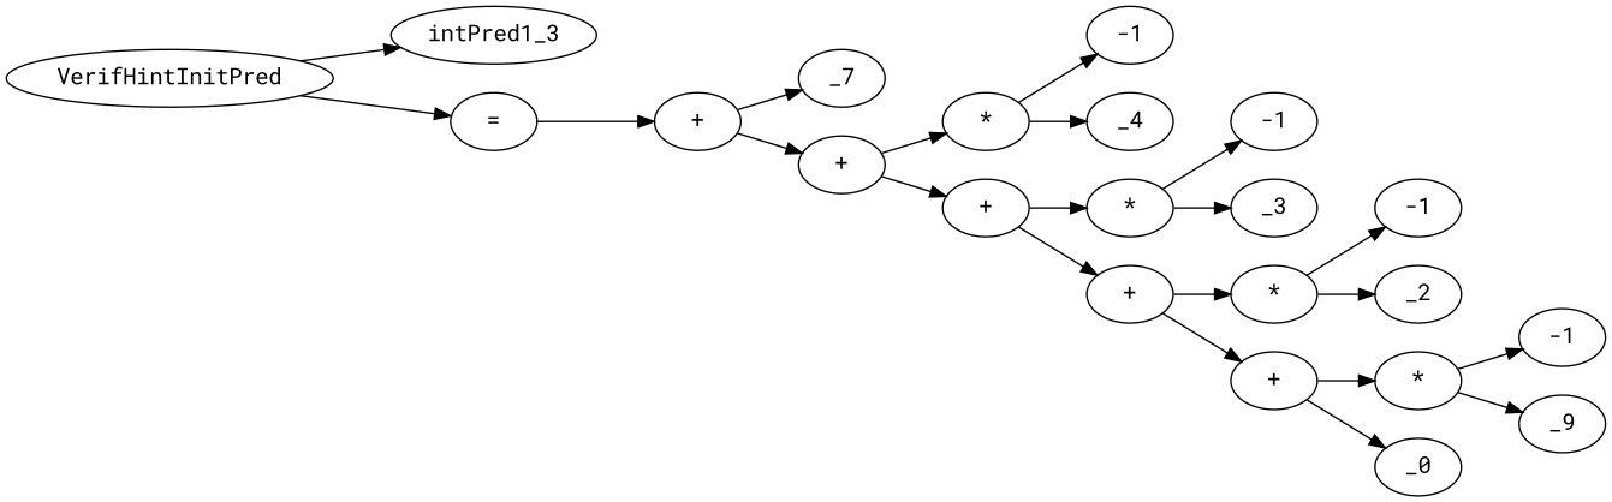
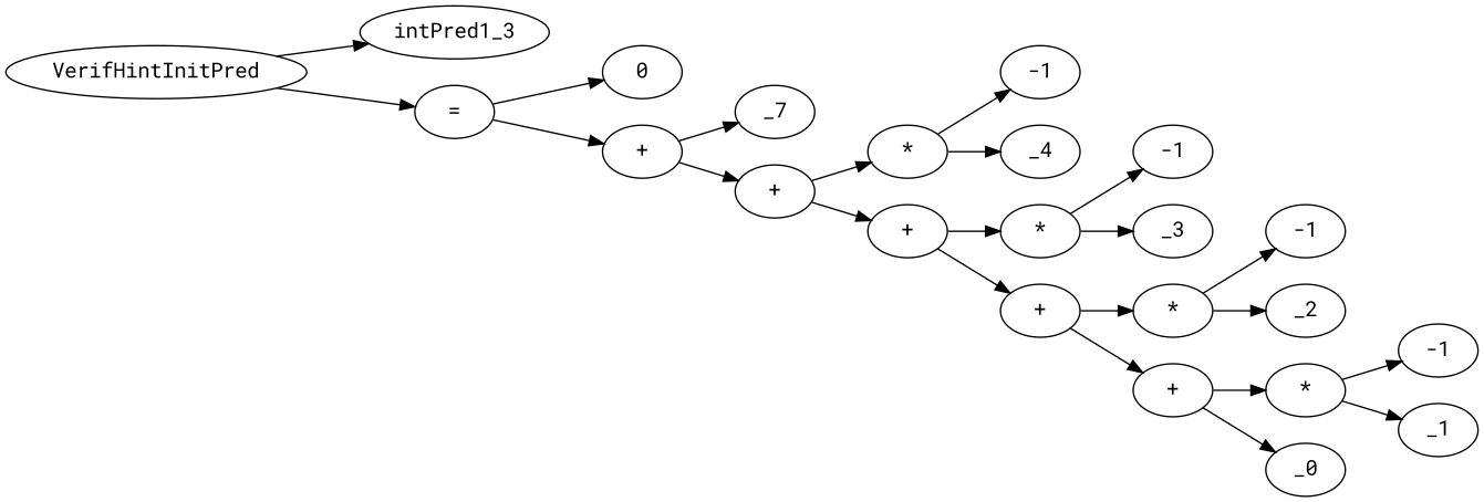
  digraph {
    fontname="Roboto Mono"
    rankdir=LR
    node [fontname="Roboto Mono"]
    edge [fontname="Roboto Mono"]
    n1 [label=intPred1_3]
    n2 [label=VerifHintInitPred]
    n3 [label="="]
+   n4 [label=0]
    n5 [label="+"]
    n6 [label=_7]
    n7 [label="+"]
    n8 [label="*"]
    n9 [label="+"]
    n10 [label=-1]
    n11 [label=_4]
    n12 [label="*"]
    n13 [label="+"]
    n14 [label=-1]
    n15 [label=_3]
    n16 [label="*"]
    n17 [label="+"]
    n18 [label=-1]
    n19 [label=_2]
    n20 [label="*"]
    n21 [label=_0]
    n22 [label=-1]
-   n23 [label=_9]
+   n23 [label=_1]
    n2 -> n1
    n2 -> n3
+   n3 -> n4
    n3 -> n5
    n5 -> n6
    n5 -> n7
    n7 -> n8
    n7 -> n9
    n8 -> n10
    n8 -> n11
    n9 -> n12
    n9 -> n13
    n12 -> n14
    n12 -> n15
    n13 -> n16
    n13 -> n17
    n16 -> n18
    n16 -> n19
    n17 -> n20
    n17 -> n21
    n20 -> n22
    n20 -> n23
  }
